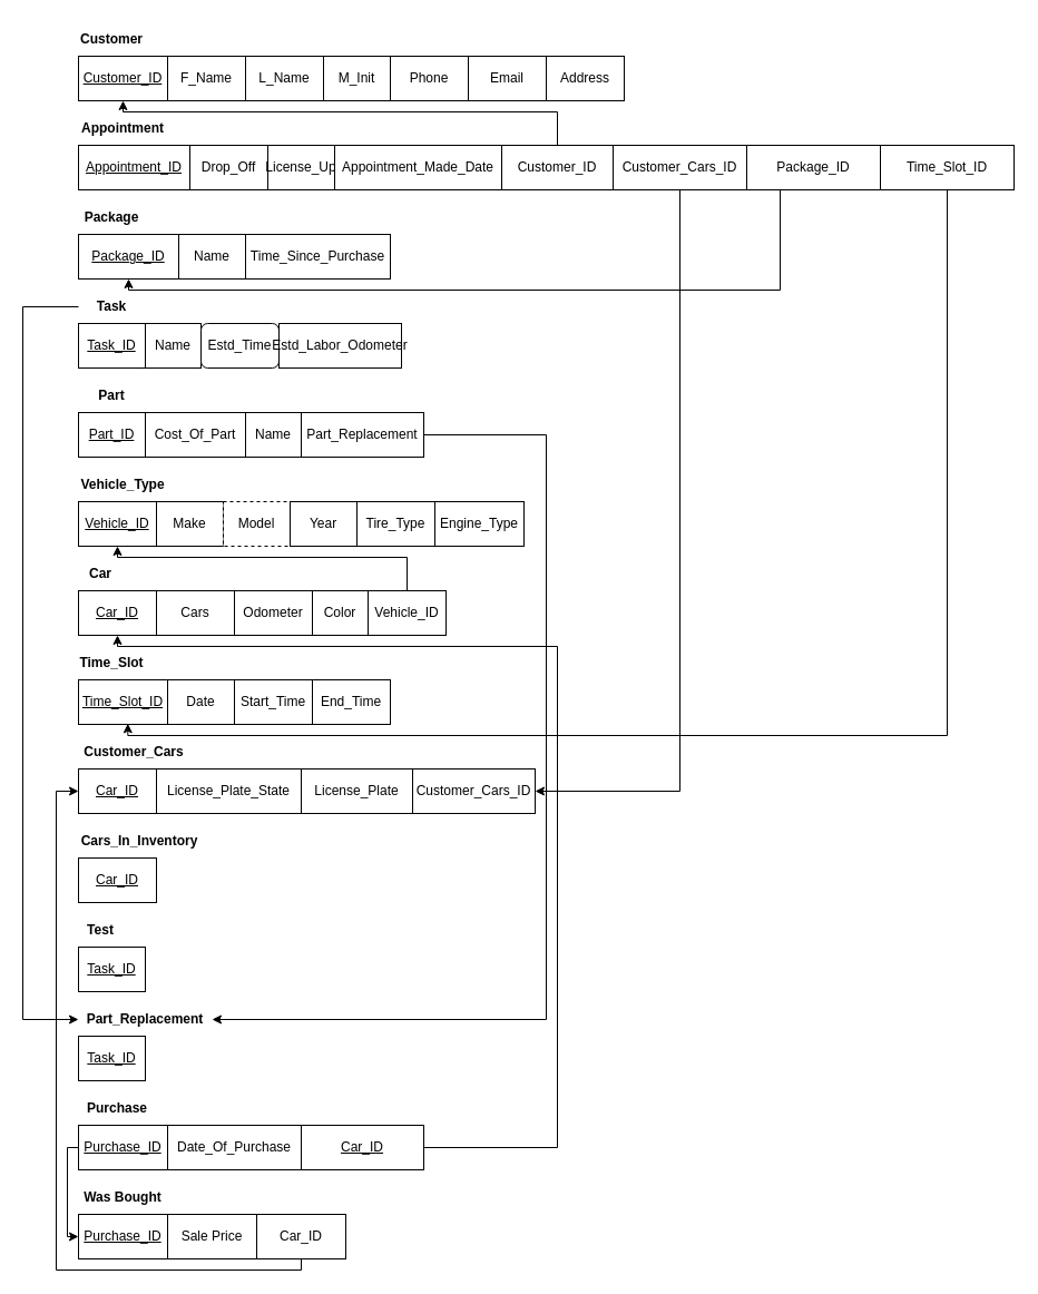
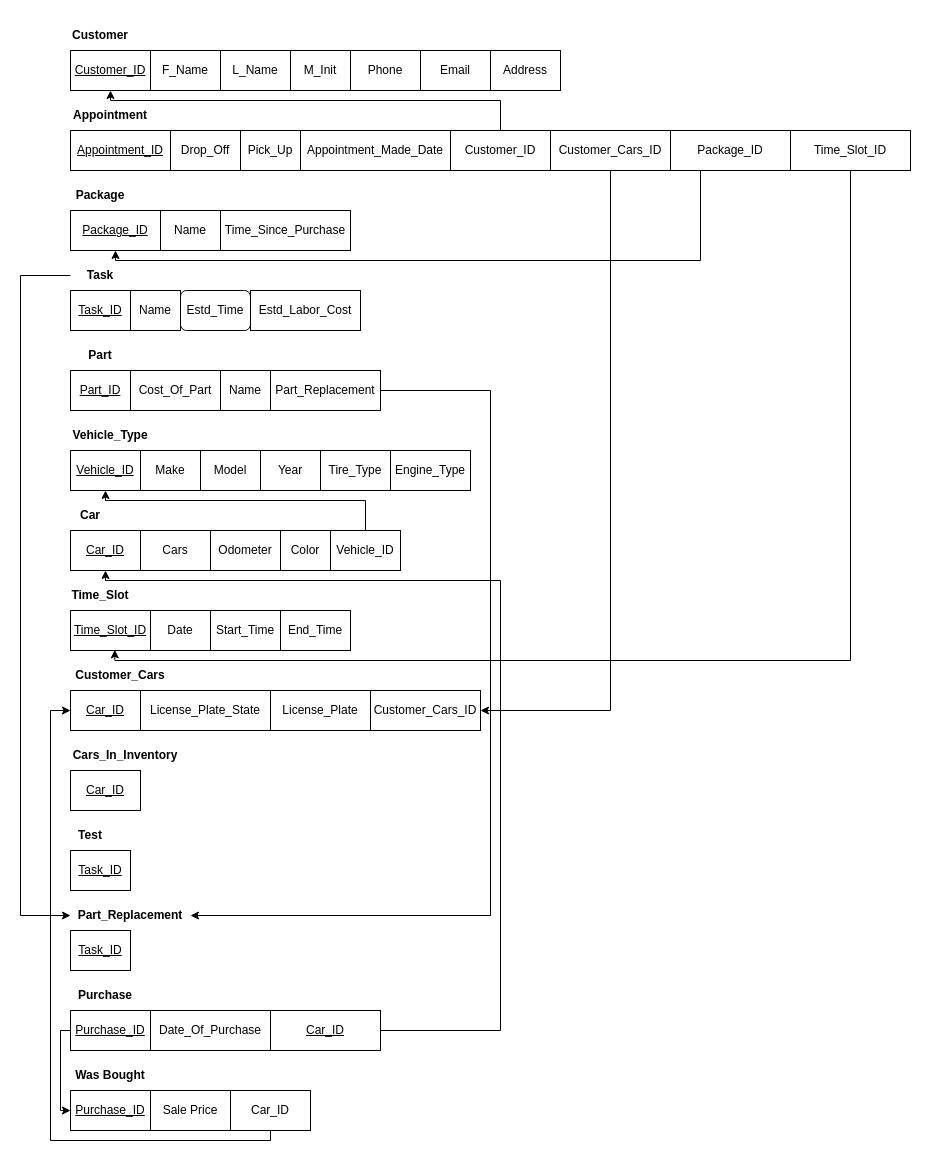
  <mxCell id="0" />
  <mxCell id="1" parent="0" />
  <mxCell id="2" value="&lt;u&gt;Customer_ID&lt;/u&gt;" style="rounded=0;whiteSpace=wrap;html=1;labelBackgroundColor=none;" vertex="1" parent="1"><mxGeometry x="70" y="50" width="80" height="40" as="geometry" /></mxCell>
  <mxCell id="3" value="F_Name" style="rounded=0;whiteSpace=wrap;html=1;labelBackgroundColor=none;" vertex="1" parent="1"><mxGeometry x="150" y="50" width="70" height="40" as="geometry" /></mxCell>
  <mxCell id="4" value="L_Name" style="rounded=0;whiteSpace=wrap;html=1;labelBackgroundColor=none;" vertex="1" parent="1"><mxGeometry x="220" y="50" width="70" height="40" as="geometry" /></mxCell>
  <mxCell id="5" value="Phone" style="rounded=0;whiteSpace=wrap;html=1;labelBackgroundColor=none;" vertex="1" parent="1"><mxGeometry x="350" y="50" width="70" height="40" as="geometry" /></mxCell>
  <mxCell id="6" value="Email" style="rounded=0;whiteSpace=wrap;html=1;labelBackgroundColor=none;" vertex="1" parent="1"><mxGeometry x="420" y="50" width="70" height="40" as="geometry" /></mxCell>
  <mxCell id="7" value="Address" style="rounded=0;whiteSpace=wrap;html=1;labelBackgroundColor=none;" vertex="1" parent="1"><mxGeometry x="490" y="50" width="70" height="40" as="geometry" /></mxCell>
  <mxCell id="8" value="M_Init" style="rounded=0;whiteSpace=wrap;html=1;labelBackgroundColor=none;" vertex="1" parent="1"><mxGeometry x="290" y="50" width="60" height="40" as="geometry" /></mxCell>
  <mxCell id="9" value="&lt;b&gt;Customer&lt;/b&gt;" style="text;html=1;align=center;verticalAlign=middle;whiteSpace=wrap;rounded=0;" vertex="1" parent="1"><mxGeometry x="70" y="20" width="60" height="30" as="geometry" /></mxCell>
  <mxCell id="10" value="&lt;u&gt;Appointment_ID&lt;/u&gt;" style="rounded=0;whiteSpace=wrap;html=1;labelBackgroundColor=none;" vertex="1" parent="1"><mxGeometry x="70" y="130" width="100" height="40" as="geometry" /></mxCell>
  <mxCell id="11" value="&lt;b&gt;Appointment&lt;/b&gt;" style="text;html=1;align=center;verticalAlign=middle;whiteSpace=wrap;rounded=0;" vertex="1" parent="1"><mxGeometry x="70" y="100" width="80" height="30" as="geometry" /></mxCell>
  <mxCell id="12" value="Drop_Off" style="rounded=0;whiteSpace=wrap;html=1;labelBackgroundColor=none;" vertex="1" parent="1"><mxGeometry x="170" y="130" width="70" height="40" as="geometry" /></mxCell>
- <mxCell id="13" value="License_Up" style="rounded=0;whiteSpace=wrap;html=1;labelBackgroundColor=none;" vertex="1" parent="1"><mxGeometry x="240" y="130" width="60" height="40" as="geometry" /></mxCell>
+ <mxCell id="13" value="Pick_Up" style="rounded=0;whiteSpace=wrap;html=1;labelBackgroundColor=none;" vertex="1" parent="1"><mxGeometry x="240" y="130" width="60" height="40" as="geometry" /></mxCell>
  <mxCell id="14" value="Appointment_Made_Date" style="rounded=0;whiteSpace=wrap;html=1;labelBackgroundColor=none;" vertex="1" parent="1"><mxGeometry x="300" y="130" width="150" height="40" as="geometry" /></mxCell>
  <mxCell id="15" value="&lt;b&gt;Package&lt;/b&gt;" style="text;html=1;align=center;verticalAlign=middle;whiteSpace=wrap;rounded=0;" vertex="1" parent="1"><mxGeometry x="70" y="180" width="60" height="30" as="geometry" /></mxCell>
  <mxCell id="16" value="&lt;u&gt;Package_ID&lt;/u&gt;" style="rounded=0;whiteSpace=wrap;html=1;labelBackgroundColor=none;" vertex="1" parent="1"><mxGeometry x="70" y="210" width="90" height="40" as="geometry" /></mxCell>
  <mxCell id="17" value="Name" style="rounded=0;whiteSpace=wrap;html=1;labelBackgroundColor=none;" vertex="1" parent="1"><mxGeometry x="160" y="210" width="60" height="40" as="geometry" /></mxCell>
  <mxCell id="18" value="Time_Since_Purchase" style="rounded=0;whiteSpace=wrap;html=1;labelBackgroundColor=none;" vertex="1" parent="1"><mxGeometry x="220" y="210" width="130" height="40" as="geometry" /></mxCell>
  <mxCell id="19" style="edgeStyle=orthogonalEdgeStyle;rounded=0;orthogonalLoop=1;jettySize=auto;html=1;entryX=0;entryY=0.5;entryDx=0;entryDy=0;" edge="1" parent="1" source="20" target="51"><mxGeometry relative="1" as="geometry"><Array as="points"><mxPoint x="20" y="275" /><mxPoint x="20" y="915" /></Array></mxGeometry></mxCell>
  <mxCell id="20" value="&lt;b&gt;Task&lt;/b&gt;" style="text;html=1;align=center;verticalAlign=middle;whiteSpace=wrap;rounded=0;" vertex="1" parent="1"><mxGeometry x="70" y="260" width="60" height="30" as="geometry" /></mxCell>
  <mxCell id="21" value="Task_ID" style="rounded=0;whiteSpace=wrap;html=1;labelBackgroundColor=none;fontStyle=4" vertex="1" parent="1"><mxGeometry x="70" y="290" width="60" height="40" as="geometry" /></mxCell>
  <mxCell id="22" value="Name" style="rounded=0;whiteSpace=wrap;html=1;labelBackgroundColor=none;" vertex="1" parent="1"><mxGeometry x="130" y="290" width="50" height="40" as="geometry" /></mxCell>
  <mxCell id="23" value="Estd_Time" style="whiteSpace=wrap;html=1;labelBackgroundColor=none;rounded=1;" vertex="1" parent="1"><mxGeometry x="180" y="290" width="70" height="40" as="geometry" /></mxCell>
- <mxCell id="24" value="Estd_Labor_Odometer" style="rounded=0;whiteSpace=wrap;html=1;labelBackgroundColor=none;" vertex="1" parent="1"><mxGeometry x="250" y="290" width="110" height="40" as="geometry" /></mxCell>
+ <mxCell id="24" value="Estd_Labor_Cost" style="rounded=0;whiteSpace=wrap;html=1;labelBackgroundColor=none;" vertex="1" parent="1"><mxGeometry x="250" y="290" width="110" height="40" as="geometry" /></mxCell>
  <mxCell id="25" value="&lt;b&gt;Part&lt;/b&gt;" style="text;html=1;align=center;verticalAlign=middle;whiteSpace=wrap;rounded=0;" vertex="1" parent="1"><mxGeometry x="70" y="340" width="60" height="30" as="geometry" /></mxCell>
  <mxCell id="26" value="&lt;u&gt;Part_ID&lt;/u&gt;" style="rounded=0;whiteSpace=wrap;html=1;labelBackgroundColor=none;" vertex="1" parent="1"><mxGeometry x="70" y="370" width="60" height="40" as="geometry" /></mxCell>
  <mxCell id="27" value="Cost_Of_Part" style="rounded=0;whiteSpace=wrap;html=1;labelBackgroundColor=none;" vertex="1" parent="1"><mxGeometry x="130" y="370" width="90" height="40" as="geometry" /></mxCell>
  <mxCell id="28" value="Name" style="rounded=0;whiteSpace=wrap;html=1;labelBackgroundColor=none;" vertex="1" parent="1"><mxGeometry x="220" y="370" width="50" height="40" as="geometry" /></mxCell>
  <mxCell id="29" value="&lt;b&gt;Vehicle_Type&lt;/b&gt;" style="text;html=1;align=center;verticalAlign=middle;whiteSpace=wrap;rounded=0;" vertex="1" parent="1"><mxGeometry x="70" y="420" width="80" height="30" as="geometry" /></mxCell>
  <mxCell id="30" value="Vehicle_ID" style="rounded=0;whiteSpace=wrap;html=1;labelBackgroundColor=none;fontStyle=4" vertex="1" parent="1"><mxGeometry x="70" y="450" width="70" height="40" as="geometry" /></mxCell>
  <mxCell id="31" value="Make" style="rounded=0;whiteSpace=wrap;html=1;labelBackgroundColor=none;" vertex="1" parent="1"><mxGeometry x="140" y="450" width="60" height="40" as="geometry" /></mxCell>
- <mxCell id="32" value="Model" style="rounded=0;whiteSpace=wrap;html=1;labelBackgroundColor=none;dashed=1;" vertex="1" parent="1"><mxGeometry x="200" y="450" width="60" height="40" as="geometry" /></mxCell>
+ <mxCell id="32" value="Model" style="rounded=0;whiteSpace=wrap;html=1;labelBackgroundColor=none;" vertex="1" parent="1"><mxGeometry x="200" y="450" width="60" height="40" as="geometry" /></mxCell>
  <mxCell id="33" value="Year" style="rounded=0;whiteSpace=wrap;html=1;labelBackgroundColor=none;" vertex="1" parent="1"><mxGeometry x="260" y="450" width="60" height="40" as="geometry" /></mxCell>
  <mxCell id="34" value="Tire_Type" style="rounded=0;whiteSpace=wrap;html=1;labelBackgroundColor=none;" vertex="1" parent="1"><mxGeometry x="320" y="450" width="70" height="40" as="geometry" /></mxCell>
  <mxCell id="35" value="Engine_Type" style="rounded=0;whiteSpace=wrap;html=1;labelBackgroundColor=none;" vertex="1" parent="1"><mxGeometry x="390" y="450" width="80" height="40" as="geometry" /></mxCell>
  <mxCell id="36" value="&lt;b&gt;Car&lt;/b&gt;" style="text;html=1;align=center;verticalAlign=middle;whiteSpace=wrap;rounded=0;" vertex="1" parent="1"><mxGeometry x="70" y="500" width="40" height="30" as="geometry" /></mxCell>
  <mxCell id="37" value="&lt;u&gt;Car_ID&lt;/u&gt;" style="rounded=0;whiteSpace=wrap;html=1;labelBackgroundColor=none;" vertex="1" parent="1"><mxGeometry x="70" y="530" width="70" height="40" as="geometry" /></mxCell>
  <mxCell id="38" value="Cars" style="rounded=0;whiteSpace=wrap;html=1;labelBackgroundColor=none;" vertex="1" parent="1"><mxGeometry x="140" y="530" width="70" height="40" as="geometry" /></mxCell>
  <mxCell id="39" value="Odometer" style="rounded=0;whiteSpace=wrap;html=1;labelBackgroundColor=none;" vertex="1" parent="1"><mxGeometry x="210" y="530" width="70" height="40" as="geometry" /></mxCell>
  <mxCell id="40" value="Color" style="rounded=0;whiteSpace=wrap;html=1;labelBackgroundColor=none;" vertex="1" parent="1"><mxGeometry x="280" y="530" width="50" height="40" as="geometry" /></mxCell>
  <mxCell id="41" value="&lt;b&gt;Time_Slot&lt;/b&gt;" style="text;html=1;align=center;verticalAlign=middle;whiteSpace=wrap;rounded=0;" vertex="1" parent="1"><mxGeometry x="70" y="580" width="60" height="30" as="geometry" /></mxCell>
  <mxCell id="42" value="Time_Slot_ID" style="rounded=0;whiteSpace=wrap;html=1;labelBackgroundColor=none;fontStyle=4" vertex="1" parent="1"><mxGeometry x="70" y="610" width="80" height="40" as="geometry" /></mxCell>
  <mxCell id="43" value="Date" style="rounded=0;whiteSpace=wrap;html=1;labelBackgroundColor=none;" vertex="1" parent="1"><mxGeometry x="150" y="610" width="60" height="40" as="geometry" /></mxCell>
  <mxCell id="44" value="Start_Time" style="rounded=0;whiteSpace=wrap;html=1;labelBackgroundColor=none;" vertex="1" parent="1"><mxGeometry x="210" y="610" width="70" height="40" as="geometry" /></mxCell>
  <mxCell id="45" value="End_Time" style="rounded=0;whiteSpace=wrap;html=1;labelBackgroundColor=none;" vertex="1" parent="1"><mxGeometry x="280" y="610" width="70" height="40" as="geometry" /></mxCell>
  <mxCell id="46" value="&lt;b&gt;Customer_Cars&lt;/b&gt;" style="text;html=1;align=center;verticalAlign=middle;whiteSpace=wrap;rounded=0;" vertex="1" parent="1"><mxGeometry x="70" y="660" width="100" height="30" as="geometry" /></mxCell>
  <mxCell id="47" value="&lt;b&gt;Cars_In_Inventory&lt;/b&gt;" style="text;html=1;align=center;verticalAlign=middle;whiteSpace=wrap;rounded=0;" vertex="1" parent="1"><mxGeometry x="70" y="740" width="110" height="30" as="geometry" /></mxCell>
  <mxCell id="48" value="License_Plate_State" style="rounded=0;whiteSpace=wrap;html=1;labelBackgroundColor=none;" vertex="1" parent="1"><mxGeometry x="140" y="690" width="130" height="40" as="geometry" /></mxCell>
  <mxCell id="49" value="License_Plate" style="rounded=0;whiteSpace=wrap;html=1;labelBackgroundColor=none;" vertex="1" parent="1"><mxGeometry x="270" y="690" width="100" height="40" as="geometry" /></mxCell>
  <mxCell id="50" value="&lt;b&gt;Test&lt;/b&gt;" style="text;html=1;align=center;verticalAlign=middle;whiteSpace=wrap;rounded=0;" vertex="1" parent="1"><mxGeometry x="70" y="820" width="40" height="30" as="geometry" /></mxCell>
  <mxCell id="51" value="&lt;b&gt;Part_Replacement&lt;/b&gt;" style="text;html=1;align=center;verticalAlign=middle;whiteSpace=wrap;rounded=0;" vertex="1" parent="1"><mxGeometry x="70" y="900" width="120" height="30" as="geometry" /></mxCell>
  <mxCell id="52" value="&lt;b&gt;Purchase&lt;/b&gt;" style="text;html=1;align=center;verticalAlign=middle;whiteSpace=wrap;rounded=0;" vertex="1" parent="1"><mxGeometry x="70" y="980" width="70" height="30" as="geometry" /></mxCell>
  <mxCell id="53" style="edgeStyle=orthogonalEdgeStyle;rounded=0;orthogonalLoop=1;jettySize=auto;html=1;entryX=0;entryY=0.5;entryDx=0;entryDy=0;" edge="1" parent="1" source="54" target="76"><mxGeometry relative="1" as="geometry"><Array as="points"><mxPoint x="60" y="1030" /><mxPoint x="60" y="1110" /></Array></mxGeometry></mxCell>
  <mxCell id="54" value="Purchase_ID" style="rounded=0;whiteSpace=wrap;html=1;labelBackgroundColor=none;fontStyle=4" vertex="1" parent="1"><mxGeometry x="70" y="1010" width="80" height="40" as="geometry" /></mxCell>
  <mxCell id="55" value="Date_Of_Purchase" style="rounded=0;whiteSpace=wrap;html=1;labelBackgroundColor=none;" vertex="1" parent="1"><mxGeometry x="150" y="1010" width="120" height="40" as="geometry" /></mxCell>
  <mxCell id="56" style="edgeStyle=orthogonalEdgeStyle;rounded=0;orthogonalLoop=1;jettySize=auto;html=1;entryX=0.5;entryY=1;entryDx=0;entryDy=0;" edge="1" parent="1" source="57" target="2"><mxGeometry relative="1" as="geometry"><Array as="points"><mxPoint x="500" y="100" /><mxPoint x="110" y="100" /></Array></mxGeometry></mxCell>
  <mxCell id="57" value="Customer_ID" style="rounded=0;whiteSpace=wrap;html=1;labelBackgroundColor=none;" vertex="1" parent="1"><mxGeometry x="450" y="130" width="100" height="40" as="geometry" /></mxCell>
  <mxCell id="58" style="edgeStyle=orthogonalEdgeStyle;rounded=0;orthogonalLoop=1;jettySize=auto;html=1;entryX=0.5;entryY=1;entryDx=0;entryDy=0;" edge="1" parent="1" source="59" target="37"><mxGeometry relative="1" as="geometry"><Array as="points"><mxPoint x="500" y="1030" /><mxPoint x="500" y="580" /><mxPoint x="105" y="580" /></Array></mxGeometry></mxCell>
  <mxCell id="59" value="&lt;u&gt;Car_ID&lt;/u&gt;" style="rounded=0;whiteSpace=wrap;html=1;labelBackgroundColor=none;" vertex="1" parent="1"><mxGeometry x="270" y="1010" width="110" height="40" as="geometry" /></mxCell>
  <mxCell id="60" value="Customer_Cars_ID" style="rounded=0;whiteSpace=wrap;html=1;labelBackgroundColor=none;" vertex="1" parent="1"><mxGeometry x="370" y="690" width="110" height="40" as="geometry" /></mxCell>
  <mxCell id="61" style="edgeStyle=orthogonalEdgeStyle;rounded=0;orthogonalLoop=1;jettySize=auto;html=1;entryX=1;entryY=0.5;entryDx=0;entryDy=0;" edge="1" parent="1" source="62" target="60"><mxGeometry relative="1" as="geometry"><Array as="points"><mxPoint x="610" y="710" /></Array></mxGeometry></mxCell>
  <mxCell id="62" value="Customer_Cars_ID" style="rounded=0;whiteSpace=wrap;html=1;labelBackgroundColor=none;" vertex="1" parent="1"><mxGeometry x="550" y="130" width="120" height="40" as="geometry" /></mxCell>
  <mxCell id="63" style="edgeStyle=orthogonalEdgeStyle;rounded=0;orthogonalLoop=1;jettySize=auto;html=1;entryX=0.5;entryY=1;entryDx=0;entryDy=0;exitX=0.25;exitY=1;exitDx=0;exitDy=0;" edge="1" parent="1" source="64" target="16"><mxGeometry relative="1" as="geometry"><Array as="points"><mxPoint x="700" y="260" /><mxPoint x="115" y="260" /></Array></mxGeometry></mxCell>
  <mxCell id="64" value="Package_ID" style="rounded=0;whiteSpace=wrap;html=1;labelBackgroundColor=none;" vertex="1" parent="1"><mxGeometry x="670" y="130" width="120" height="40" as="geometry" /></mxCell>
  <mxCell id="65" style="edgeStyle=orthogonalEdgeStyle;rounded=0;orthogonalLoop=1;jettySize=auto;html=1;entryX=1;entryY=0.5;entryDx=0;entryDy=0;" edge="1" parent="1" source="66" target="51"><mxGeometry relative="1" as="geometry"><mxPoint x="200" y="950" as="targetPoint" /><Array as="points"><mxPoint x="490" y="390" /><mxPoint x="490" y="915" /></Array></mxGeometry></mxCell>
  <mxCell id="66" value="Part_Replacement" style="rounded=0;whiteSpace=wrap;html=1;labelBackgroundColor=none;" vertex="1" parent="1"><mxGeometry x="270" y="370" width="110" height="40" as="geometry" /></mxCell>
  <mxCell id="67" style="edgeStyle=orthogonalEdgeStyle;rounded=0;orthogonalLoop=1;jettySize=auto;html=1;entryX=0.5;entryY=1;entryDx=0;entryDy=0;" edge="1" parent="1" source="68" target="30"><mxGeometry relative="1" as="geometry"><Array as="points"><mxPoint x="365" y="500" /><mxPoint x="105" y="500" /></Array></mxGeometry></mxCell>
  <mxCell id="68" value="Vehicle_ID" style="rounded=0;whiteSpace=wrap;html=1;labelBackgroundColor=none;" vertex="1" parent="1"><mxGeometry x="330" y="530" width="70" height="40" as="geometry" /></mxCell>
  <mxCell id="69" value="Time_Slot_ID" style="rounded=0;whiteSpace=wrap;html=1;labelBackgroundColor=none;" vertex="1" parent="1"><mxGeometry x="790" y="130" width="120" height="40" as="geometry" /></mxCell>
  <mxCell id="70" style="edgeStyle=orthogonalEdgeStyle;rounded=0;orthogonalLoop=1;jettySize=auto;html=1;entryX=0.554;entryY=0.983;entryDx=0;entryDy=0;entryPerimeter=0;" edge="1" parent="1" source="69" target="42"><mxGeometry relative="1" as="geometry"><Array as="points"><mxPoint x="850" y="660" /><mxPoint x="114" y="660" /></Array></mxGeometry></mxCell>
  <mxCell id="71" value="&lt;u&gt;Car_ID&lt;/u&gt;" style="rounded=0;whiteSpace=wrap;html=1;labelBackgroundColor=none;" vertex="1" parent="1"><mxGeometry x="70" y="770" width="70" height="40" as="geometry" /></mxCell>
  <mxCell id="72" value="&lt;u&gt;Car_ID&lt;/u&gt;" style="rounded=0;whiteSpace=wrap;html=1;labelBackgroundColor=none;" vertex="1" parent="1"><mxGeometry x="70" y="690" width="70" height="40" as="geometry" /></mxCell>
  <mxCell id="73" value="&lt;u&gt;Task_ID&lt;/u&gt;" style="rounded=0;whiteSpace=wrap;html=1;labelBackgroundColor=none;" vertex="1" parent="1"><mxGeometry x="70" y="850" width="60" height="40" as="geometry" /></mxCell>
  <mxCell id="74" value="&lt;u&gt;Task_ID&lt;/u&gt;" style="rounded=0;whiteSpace=wrap;html=1;labelBackgroundColor=none;" vertex="1" parent="1"><mxGeometry x="70" y="930" width="60" height="40" as="geometry" /></mxCell>
  <mxCell id="75" value="&lt;b&gt;Was Bought&lt;/b&gt;" style="text;html=1;align=center;verticalAlign=middle;whiteSpace=wrap;rounded=0;" vertex="1" parent="1"><mxGeometry x="70" y="1060" width="80" height="30" as="geometry" /></mxCell>
  <mxCell id="76" value="&lt;u&gt;Purchase_ID&lt;/u&gt;" style="rounded=0;whiteSpace=wrap;html=1;labelBackgroundColor=none;" vertex="1" parent="1"><mxGeometry x="70" y="1090" width="80" height="40" as="geometry" /></mxCell>
  <mxCell id="77" value="Sale Price" style="rounded=0;whiteSpace=wrap;html=1;labelBackgroundColor=none;" vertex="1" parent="1"><mxGeometry x="150" y="1090" width="80" height="40" as="geometry" /></mxCell>
  <mxCell id="78" style="edgeStyle=orthogonalEdgeStyle;rounded=0;orthogonalLoop=1;jettySize=auto;html=1;entryX=0;entryY=0.5;entryDx=0;entryDy=0;" edge="1" parent="1" source="79" target="72"><mxGeometry relative="1" as="geometry"><Array as="points"><mxPoint x="270" y="1140" /><mxPoint x="50" y="1140" /><mxPoint x="50" y="710" /></Array></mxGeometry></mxCell>
  <mxCell id="79" value="Car_ID" style="rounded=0;whiteSpace=wrap;html=1;labelBackgroundColor=none;" vertex="1" parent="1"><mxGeometry x="230" y="1090" width="80" height="40" as="geometry" /></mxCell>
